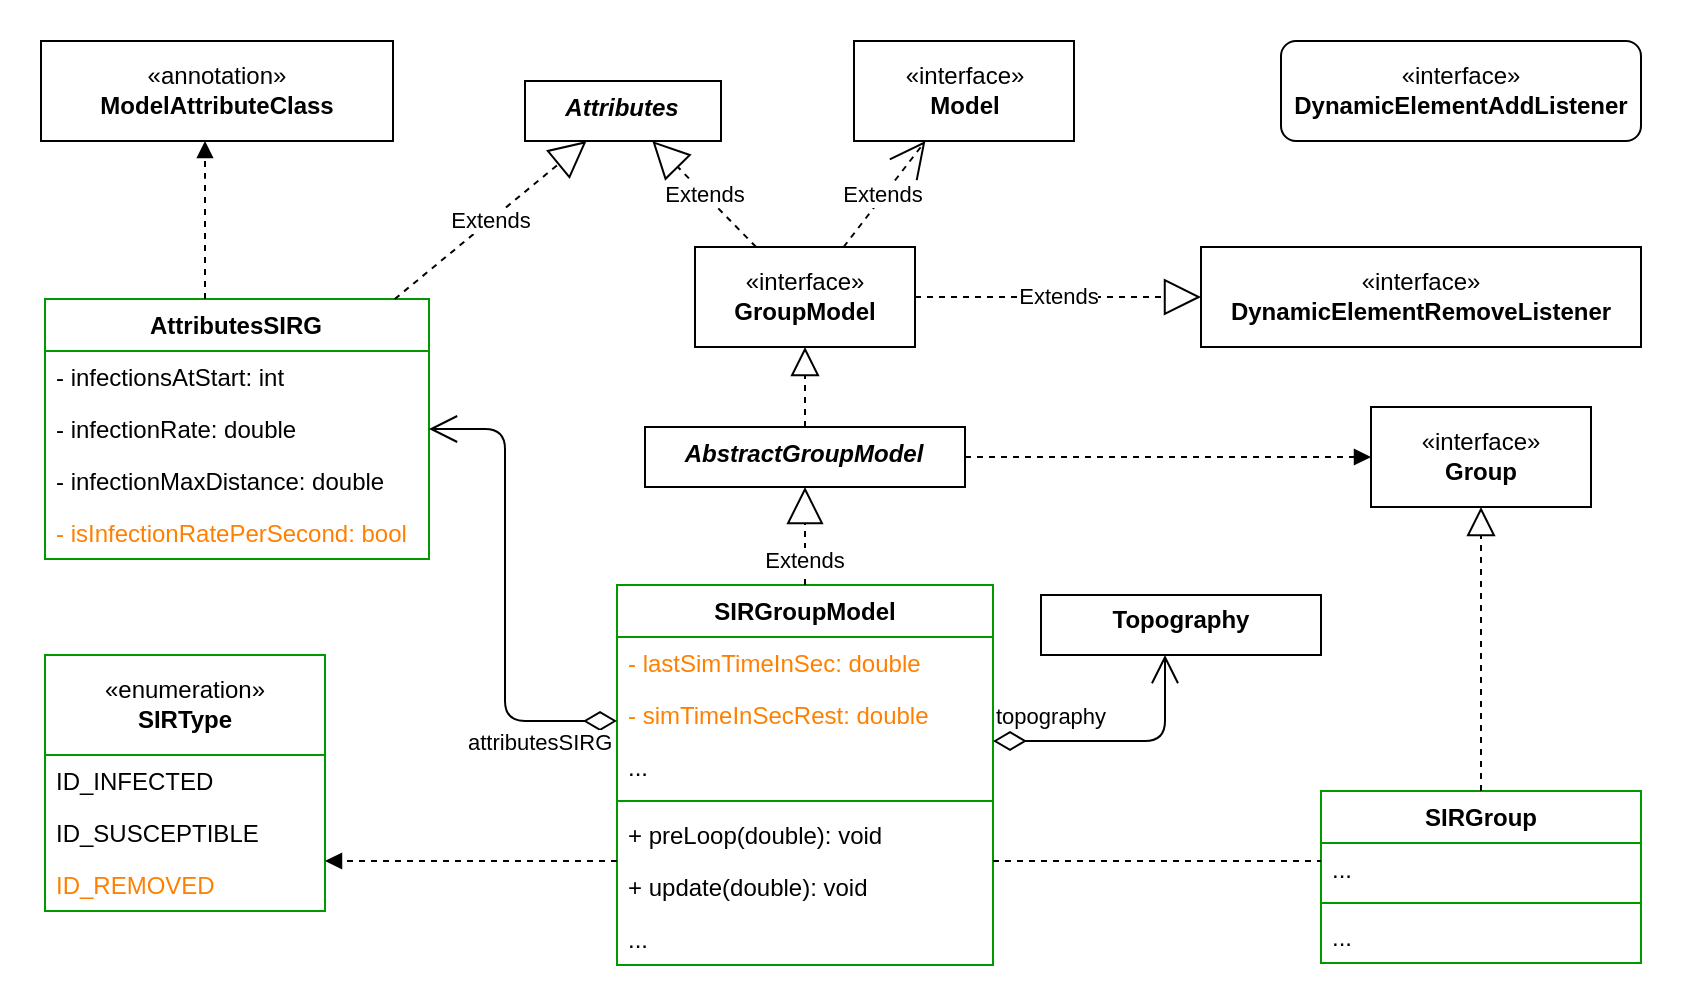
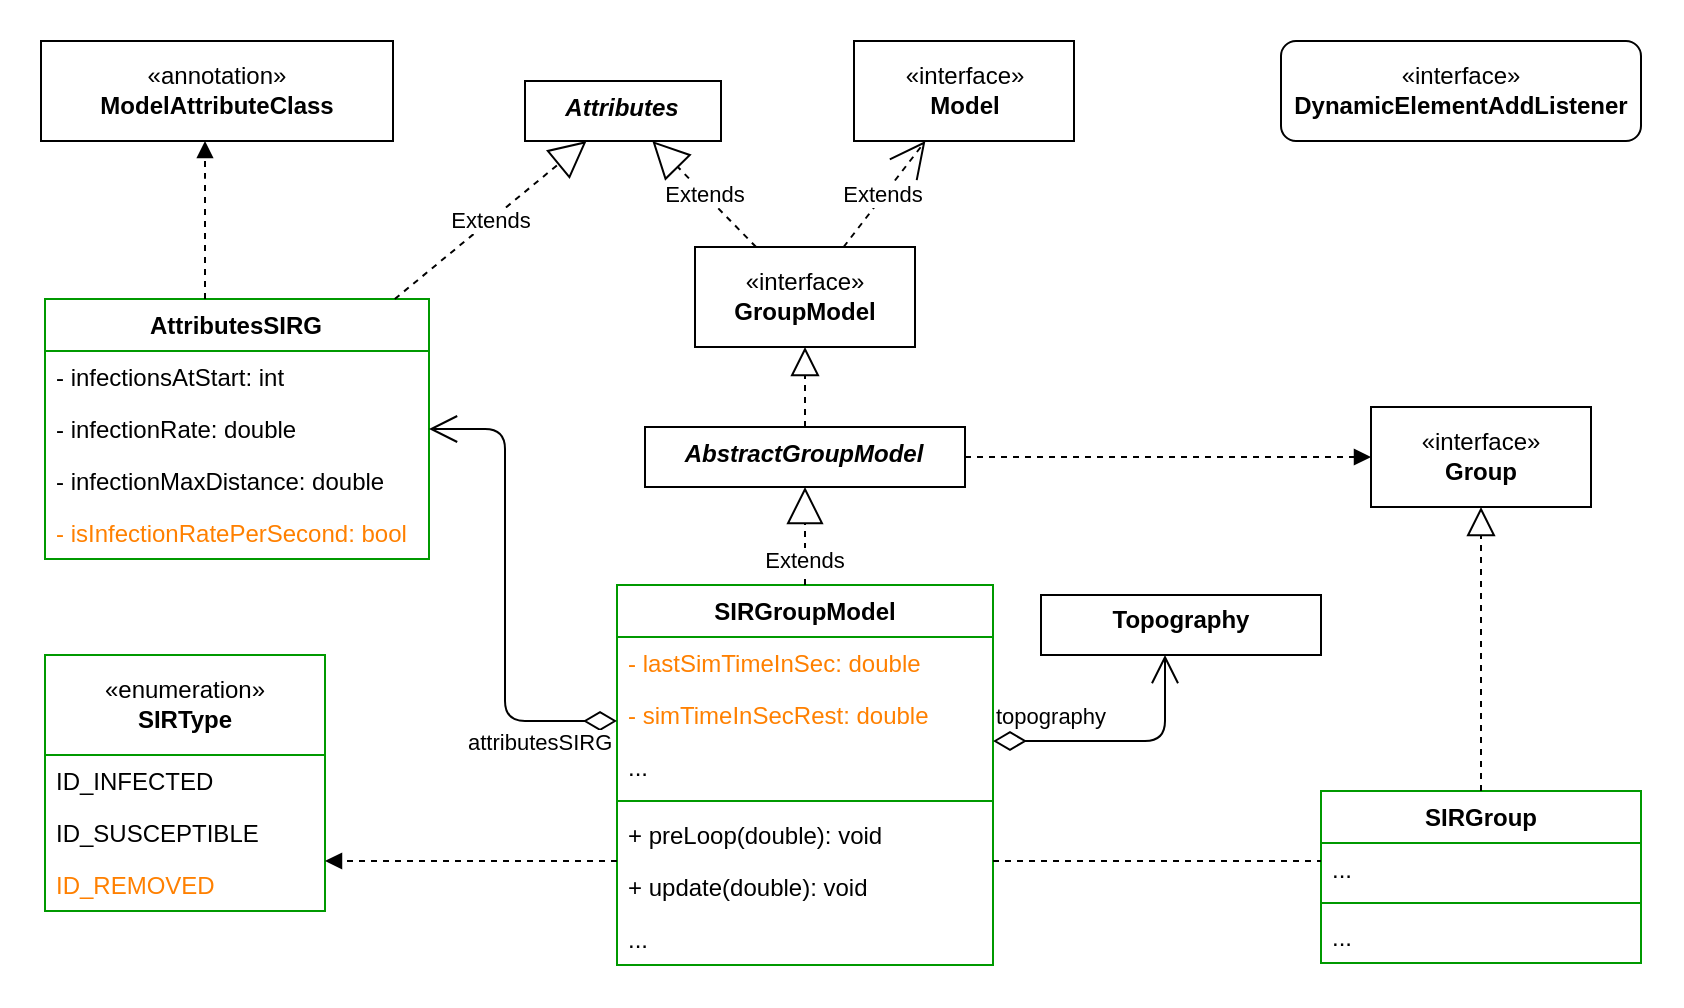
  <mxCell id="0" />
  <mxCell id="1" parent="0" />
  <mxCell id="2" value="Attributes" style="swimlane;fontStyle=3;align=center;verticalAlign=top;childLayout=stackLayout;horizontal=1;startSize=26;horizontalStack=0;resizeParent=1;resizeParentMax=0;resizeLast=0;collapsible=1;marginBottom=0;swimlaneLine=0;" parent="1" vertex="1"><mxGeometry x="262" y="40" width="98" height="30" as="geometry"><mxRectangle x="254" y="40" width="90" height="26" as="alternateBounds" /></mxGeometry></mxCell>
  <mxCell id="3" value="AttributesSIRG" style="swimlane;fontStyle=1;align=center;verticalAlign=top;childLayout=stackLayout;horizontal=1;startSize=26;horizontalStack=0;resizeParent=1;resizeParentMax=0;resizeLast=0;collapsible=1;marginBottom=0;swimlaneLine=1;strokeColor=#009900;" parent="1" vertex="1"><mxGeometry x="22" y="149" width="192" height="130" as="geometry" /></mxCell>
  <mxCell id="4" value="- infectionsAtStart: int" style="text;strokeColor=none;fillColor=none;align=left;verticalAlign=top;spacingLeft=4;spacingRight=4;overflow=hidden;rotatable=0;points=[[0,0.5],[1,0.5]];portConstraint=eastwest;" parent="3" vertex="1"><mxGeometry y="26" width="192" height="26" as="geometry" /></mxCell>
  <mxCell id="5" value="- infectionRate: double" style="text;strokeColor=none;fillColor=none;align=left;verticalAlign=top;spacingLeft=4;spacingRight=4;overflow=hidden;rotatable=0;points=[[0,0.5],[1,0.5]];portConstraint=eastwest;" parent="3" vertex="1"><mxGeometry y="52" width="192" height="26" as="geometry" /></mxCell>
  <mxCell id="6" value="- infectionMaxDistance: double" style="text;strokeColor=none;fillColor=none;align=left;verticalAlign=top;spacingLeft=4;spacingRight=4;overflow=hidden;rotatable=0;points=[[0,0.5],[1,0.5]];portConstraint=eastwest;" parent="3" vertex="1"><mxGeometry y="78" width="192" height="26" as="geometry" /></mxCell>
  <mxCell id="7" value="- isInfectionRatePerSecond: bool" style="text;strokeColor=none;fillColor=none;align=left;verticalAlign=top;spacingLeft=4;spacingRight=4;overflow=hidden;rotatable=0;points=[[0,0.5],[1,0.5]];portConstraint=eastwest;fontColor=#FF8000;" parent="3" vertex="1"><mxGeometry y="104" width="192" height="26" as="geometry" /></mxCell>
  <mxCell id="8" value="«enumeration»&lt;br&gt;&lt;b&gt;SIRType&lt;/b&gt;" style="swimlane;fontStyle=0;childLayout=stackLayout;horizontal=1;startSize=50;fillColor=none;horizontalStack=0;resizeParent=1;resizeParentMax=0;resizeLast=0;collapsible=1;marginBottom=0;html=1;strokeColor=#009900;" parent="1" vertex="1"><mxGeometry x="22" y="327" width="140" height="128" as="geometry" /></mxCell>
  <mxCell id="9" value="ID_INFECTED" style="text;strokeColor=none;fillColor=none;align=left;verticalAlign=top;spacingLeft=4;spacingRight=4;overflow=hidden;rotatable=0;points=[[0,0.5],[1,0.5]];portConstraint=eastwest;" parent="8" vertex="1"><mxGeometry y="50" width="140" height="26" as="geometry" /></mxCell>
  <mxCell id="10" value="ID_SUSCEPTIBLE" style="text;strokeColor=none;fillColor=none;align=left;verticalAlign=top;spacingLeft=4;spacingRight=4;overflow=hidden;rotatable=0;points=[[0,0.5],[1,0.5]];portConstraint=eastwest;" parent="8" vertex="1"><mxGeometry y="76" width="140" height="26" as="geometry" /></mxCell>
  <mxCell id="11" value="ID_REMOVED" style="text;strokeColor=none;fillColor=none;align=left;verticalAlign=top;spacingLeft=4;spacingRight=4;overflow=hidden;rotatable=0;points=[[0,0.5],[1,0.5]];portConstraint=eastwest;fontColor=#FF8000;" parent="8" vertex="1"><mxGeometry y="102" width="140" height="26" as="geometry" /></mxCell>
  <mxCell id="12" value="«interface»&lt;br&gt;&lt;b&gt;Group&lt;/b&gt;" style="html=1;" parent="1" vertex="1"><mxGeometry x="685" y="203" width="110" height="50" as="geometry" /></mxCell>
  <mxCell id="13" value="SIRGroupModel" style="swimlane;fontStyle=1;align=center;verticalAlign=top;childLayout=stackLayout;horizontal=1;startSize=26;horizontalStack=0;resizeParent=1;resizeParentMax=0;resizeLast=0;collapsible=1;marginBottom=0;html=1;strokeColor=#009900;" parent="1" vertex="1"><mxGeometry x="308" y="292" width="188" height="190" as="geometry" /></mxCell>
  <mxCell id="14" value="- lastSimTimeInSec: double" style="text;strokeColor=none;fillColor=none;align=left;verticalAlign=top;spacingLeft=4;spacingRight=4;overflow=hidden;rotatable=0;points=[[0,0.5],[1,0.5]];portConstraint=eastwest;fontColor=#FF8000;" parent="13" vertex="1"><mxGeometry y="26" width="188" height="26" as="geometry" /></mxCell>
  <mxCell id="15" value="- simTimeInSecRest: double" style="text;strokeColor=none;fillColor=none;align=left;verticalAlign=top;spacingLeft=4;spacingRight=4;overflow=hidden;rotatable=0;points=[[0,0.5],[1,0.5]];portConstraint=eastwest;fontColor=#FF8000;" parent="13" vertex="1"><mxGeometry y="52" width="188" height="26" as="geometry" /></mxCell>
  <mxCell id="16" value="..." style="text;strokeColor=none;fillColor=none;align=left;verticalAlign=top;spacingLeft=4;spacingRight=4;overflow=hidden;rotatable=0;points=[[0,0.5],[1,0.5]];portConstraint=eastwest;" parent="13" vertex="1"><mxGeometry y="78" width="188" height="26" as="geometry" /></mxCell>
  <mxCell id="17" value="" style="line;strokeWidth=1;align=left;verticalAlign=middle;spacingTop=-1;spacingLeft=3;spacingRight=3;rotatable=0;labelPosition=right;points=[];portConstraint=eastwest;strokeColor=#009900;" parent="13" vertex="1"><mxGeometry y="104" width="188" height="8" as="geometry" /></mxCell>
  <mxCell id="18" value="+ preLoop(double): void" style="text;strokeColor=none;fillColor=none;align=left;verticalAlign=top;spacingLeft=4;spacingRight=4;overflow=hidden;rotatable=0;points=[[0,0.5],[1,0.5]];portConstraint=eastwest;" parent="13" vertex="1"><mxGeometry y="112" width="188" height="26" as="geometry" /></mxCell>
  <mxCell id="19" value="+ update(double): void" style="text;strokeColor=none;fillColor=none;align=left;verticalAlign=top;spacingLeft=4;spacingRight=4;overflow=hidden;rotatable=0;points=[[0,0.5],[1,0.5]];portConstraint=eastwest;" parent="13" vertex="1"><mxGeometry y="138" width="188" height="26" as="geometry" /></mxCell>
  <mxCell id="20" value="..." style="text;strokeColor=none;fillColor=none;align=left;verticalAlign=top;spacingLeft=4;spacingRight=4;overflow=hidden;rotatable=0;points=[[0,0.5],[1,0.5]];portConstraint=eastwest;" parent="13" vertex="1"><mxGeometry y="164" width="188" height="26" as="geometry" /></mxCell>
  <mxCell id="21" value="SIRGroup" style="swimlane;fontStyle=1;align=center;verticalAlign=top;childLayout=stackLayout;horizontal=1;startSize=26;horizontalStack=0;resizeParent=1;resizeParentMax=0;resizeLast=0;collapsible=1;marginBottom=0;html=1;strokeColor=#009900;" parent="1" vertex="1"><mxGeometry x="660" y="395" width="160" height="86" as="geometry" /></mxCell>
  <mxCell id="22" value="..." style="text;strokeColor=none;fillColor=none;align=left;verticalAlign=top;spacingLeft=4;spacingRight=4;overflow=hidden;rotatable=0;points=[[0,0.5],[1,0.5]];portConstraint=eastwest;" parent="21" vertex="1"><mxGeometry y="26" width="160" height="26" as="geometry" /></mxCell>
  <mxCell id="23" value="" style="line;strokeWidth=1;fillColor=none;align=left;verticalAlign=middle;spacingTop=-1;spacingLeft=3;spacingRight=3;rotatable=0;labelPosition=right;points=[];portConstraint=eastwest;strokeColor=#009900;" parent="21" vertex="1"><mxGeometry y="52" width="160" height="8" as="geometry" /></mxCell>
  <mxCell id="24" value="..." style="text;strokeColor=none;fillColor=none;align=left;verticalAlign=top;spacingLeft=4;spacingRight=4;overflow=hidden;rotatable=0;points=[[0,0.5],[1,0.5]];portConstraint=eastwest;" parent="21" vertex="1"><mxGeometry y="60" width="160" height="26" as="geometry" /></mxCell>
  <mxCell id="25" value="&lt;b&gt;Topography&lt;/b&gt;" style="swimlane;fontStyle=0;childLayout=stackLayout;horizontal=1;startSize=26;horizontalStack=0;resizeParent=1;resizeParentMax=0;resizeLast=0;collapsible=1;marginBottom=0;html=1;swimlaneLine=0;" parent="1" vertex="1"><mxGeometry x="520" y="297" width="140" height="30" as="geometry" /></mxCell>
  <mxCell id="26" value="AbstractGroupModel" style="swimlane;fontStyle=3;align=center;verticalAlign=top;childLayout=stackLayout;horizontal=1;startSize=27;horizontalStack=0;resizeParent=1;resizeParentMax=0;resizeLast=0;collapsible=1;marginBottom=0;swimlaneLine=0;" parent="1" vertex="1"><mxGeometry x="322" y="213" width="160" height="30" as="geometry"><mxRectangle x="254" y="40" width="90" height="26" as="alternateBounds" /></mxGeometry></mxCell>
  <mxCell id="27" value="«interface»&lt;br&gt;&lt;b&gt;GroupModel&lt;/b&gt;" style="html=1;" parent="1" vertex="1"><mxGeometry x="347" y="123" width="110" height="50" as="geometry" /></mxCell>
  <mxCell id="28" value="«interface»&lt;br&gt;&lt;b&gt;Model&lt;/b&gt;" style="html=1;" parent="1" vertex="1"><mxGeometry x="426.5" y="20" width="110" height="50" as="geometry" /></mxCell>
  <mxCell id="29" value="«interface»&lt;br&gt;&lt;b&gt;DynamicElementAddListener&lt;/b&gt;" style="html=1;rounded=1;" parent="1" vertex="1"><mxGeometry x="640" y="20" width="180" height="50" as="geometry" /></mxCell>
- <mxCell id="30" value="«interface»&lt;br&gt;&lt;b&gt;DynamicElementRemoveListener&lt;/b&gt;" style="html=1;" parent="1" vertex="1"><mxGeometry x="600" y="123" width="220" height="50" as="geometry" /></mxCell>
  <mxCell id="31" value="«annotation»&lt;br&gt;&lt;b&gt;ModelAttributeClass&lt;/b&gt;" style="html=1;" parent="1" vertex="1"><mxGeometry x="20" y="20" width="176" height="50" as="geometry" /></mxCell>
  <mxCell id="32" value="" style="endArrow=block;dashed=1;endFill=0;endSize=12;html=1;exitX=0.5;exitY=0;exitDx=0;exitDy=0;entryX=0.5;entryY=1;entryDx=0;entryDy=0;" parent="1" source="26" target="27" edge="1"><mxGeometry width="160" relative="1" as="geometry"><mxPoint x="252" y="140" as="sourcePoint" /><mxPoint x="412" y="140" as="targetPoint" /></mxGeometry></mxCell>
  <mxCell id="33" value="" style="endArrow=block;dashed=1;endFill=0;endSize=12;html=1;" parent="1" source="21" target="12" edge="1"><mxGeometry width="160" relative="1" as="geometry"><mxPoint x="765" y="250" as="sourcePoint" /><mxPoint x="732" y="210" as="targetPoint" /></mxGeometry></mxCell>
  <mxCell id="34" value="Extends" style="endArrow=block;endSize=16;endFill=0;html=1;dashed=1;" parent="1" source="3" target="2" edge="1"><mxGeometry width="160" relative="1" as="geometry"><mxPoint x="308" y="100" as="sourcePoint" /><mxPoint x="468" y="100" as="targetPoint" /></mxGeometry></mxCell>
  <mxCell id="35" value="Extends" style="endArrow=open;endSize=16;endFill=0;html=1;dashed=1;" parent="1" source="27" target="28" edge="1"><mxGeometry width="160" relative="1" as="geometry"><mxPoint x="352" y="90" as="sourcePoint" /><mxPoint x="512" y="90" as="targetPoint" /></mxGeometry></mxCell>
  <mxCell id="36" value="Extends" style="endArrow=block;endSize=16;endFill=0;html=1;dashed=1;" parent="1" source="27" target="2" edge="1"><mxGeometry width="160" relative="1" as="geometry"><mxPoint x="352" y="90" as="sourcePoint" /><mxPoint x="512" y="90" as="targetPoint" /></mxGeometry></mxCell>
- <mxCell id="37" value="Extends" style="endArrow=block;endSize=16;endFill=0;html=1;dashed=1;" parent="1" source="27" target="30" edge="1"><mxGeometry width="160" relative="1" as="geometry"><mxPoint x="487" y="130" as="sourcePoint" /><mxPoint x="587" y="80" as="targetPoint" /></mxGeometry></mxCell>
  <mxCell id="38" value="" style="endArrow=block;endFill=1;html=1;edgeStyle=orthogonalEdgeStyle;align=left;verticalAlign=top;dashed=1;" parent="1" source="3" target="31" edge="1"><mxGeometry x="1" y="32" relative="1" as="geometry"><mxPoint x="32" y="190" as="sourcePoint" /><mxPoint x="38" y="318" as="targetPoint" /><Array as="points"><mxPoint x="102" y="90" /><mxPoint x="102" y="90" /></Array><mxPoint as="offset" /></mxGeometry></mxCell>
  <mxCell id="39" value="Extends" style="endArrow=block;endSize=16;endFill=0;html=1;dashed=1;exitX=0.5;exitY=0;exitDx=0;exitDy=0;entryX=0.5;entryY=1;entryDx=0;entryDy=0;" parent="1" source="13" target="26" edge="1"><mxGeometry x="-0.51" width="160" relative="1" as="geometry"><mxPoint x="560" y="220" as="sourcePoint" /><mxPoint x="720" y="155" as="targetPoint" /><mxPoint as="offset" /></mxGeometry></mxCell>
  <mxCell id="40" value="" style="endArrow=block;endFill=1;html=1;edgeStyle=orthogonalEdgeStyle;align=left;verticalAlign=top;dashed=1;" parent="1" source="13" target="8" edge="1"><mxGeometry x="-1" relative="1" as="geometry"><mxPoint x="-98" y="404" as="sourcePoint" /><mxPoint x="62" y="404" as="targetPoint" /><Array as="points"><mxPoint x="262" y="430" /><mxPoint x="262" y="430" /></Array></mxGeometry></mxCell>
  <mxCell id="41" value="" style="endArrow=none;endFill=1;html=1;edgeStyle=orthogonalEdgeStyle;align=left;verticalAlign=top;dashed=1;" parent="1" source="13" target="21" edge="1"><mxGeometry x="-1" relative="1" as="geometry"><mxPoint x="482" y="480" as="sourcePoint" /><mxPoint x="632" y="490" as="targetPoint" /><Array as="points"><mxPoint x="592" y="430" /><mxPoint x="592" y="430" /></Array></mxGeometry></mxCell>
  <mxCell id="42" value="&lt;font color=&quot;#000000&quot;&gt;topography&lt;/font&gt;" style="endArrow=open;html=1;endSize=12;startArrow=diamondThin;startSize=14;startFill=0;edgeStyle=orthogonalEdgeStyle;align=left;verticalAlign=bottom;fontColor=#FF8000;" parent="1" source="13" target="25" edge="1"><mxGeometry x="-1" y="3" relative="1" as="geometry"><mxPoint x="536.5" y="360" as="sourcePoint" /><mxPoint x="696.5" y="360" as="targetPoint" /><Array as="points"><mxPoint x="582" y="370" /></Array></mxGeometry></mxCell>
  <mxCell id="43" value="&lt;font color=&quot;#000000&quot;&gt;attributesSIRG&lt;/font&gt;" style="endArrow=open;html=1;endSize=12;startArrow=diamondThin;startSize=14;startFill=0;edgeStyle=orthogonalEdgeStyle;align=left;verticalAlign=bottom;fontColor=#FF8000;" parent="1" source="13" target="3" edge="1"><mxGeometry x="-0.534" y="28" relative="1" as="geometry"><mxPoint x="148" y="320" as="sourcePoint" /><mxPoint x="308" y="320" as="targetPoint" /><Array as="points"><mxPoint x="252" y="360" /><mxPoint x="252" y="214" /></Array><mxPoint x="8" y="20" as="offset" /></mxGeometry></mxCell>
  <mxCell id="44" value="" style="endArrow=block;endFill=1;html=1;edgeStyle=orthogonalEdgeStyle;align=left;verticalAlign=top;dashed=1;" parent="1" source="26" target="12" edge="1"><mxGeometry x="-1" relative="1" as="geometry"><mxPoint x="618" y="270" as="sourcePoint" /><mxPoint x="472" y="270" as="targetPoint" /><Array as="points"><mxPoint x="592" y="228" /><mxPoint x="592" y="228" /></Array></mxGeometry></mxCell>
